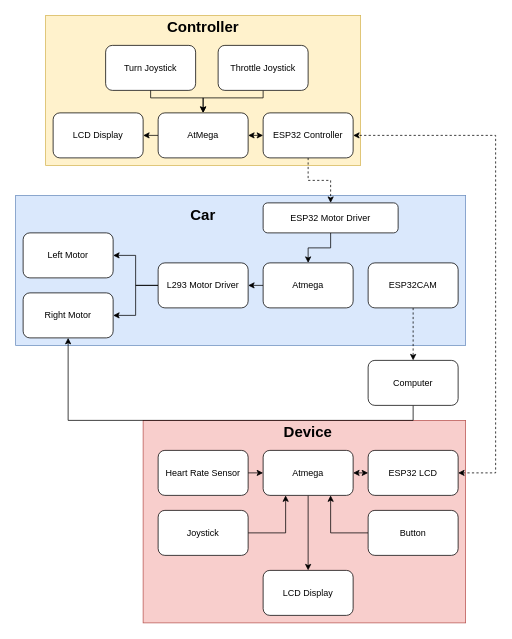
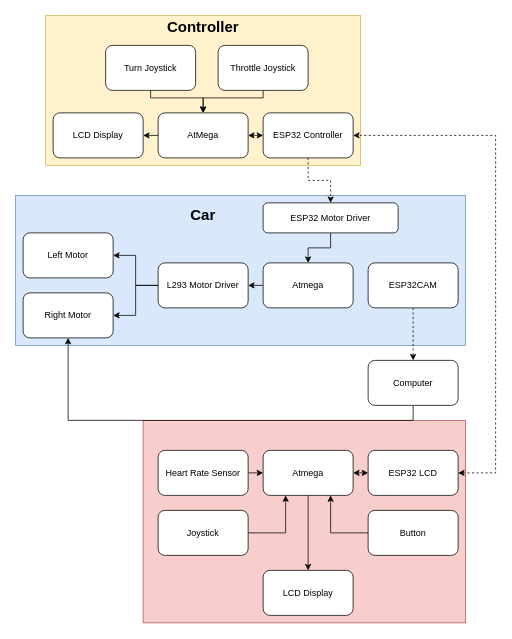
  <mxCell id="0" />
  <mxCell id="1" parent="0" />
  <mxCell id="2" value="" style="rounded=0;whiteSpace=wrap;html=1;fillColor=#f8cecc;strokeColor=#b85450;" vertex="1" parent="1"><mxGeometry x="190" y="560" width="430" height="270" as="geometry" /></mxCell>
  <mxCell id="3" value="" style="rounded=0;whiteSpace=wrap;html=1;fillColor=#dae8fc;strokeColor=#6c8ebf;" vertex="1" parent="1"><mxGeometry x="20" y="260" width="600" height="200" as="geometry" /></mxCell>
  <mxCell id="4" value="" style="rounded=0;whiteSpace=wrap;html=1;fillColor=#fff2cc;strokeColor=#d6b656;" vertex="1" parent="1"><mxGeometry x="60" y="20" width="420" height="200" as="geometry" /></mxCell>
  <mxCell id="5" style="edgeStyle=orthogonalEdgeStyle;rounded=0;orthogonalLoop=1;jettySize=auto;html=1;exitX=0.5;exitY=1;exitDx=0;exitDy=0;entryX=0.5;entryY=0;entryDx=0;entryDy=0;" edge="1" parent="1" source="6" target="21"><mxGeometry relative="1" as="geometry"><Array as="points"><mxPoint x="350" y="130" /><mxPoint x="270" y="130" /></Array></mxGeometry></mxCell>
  <mxCell id="6" value="Throttle Joystick" style="rounded=1;whiteSpace=wrap;html=1;" vertex="1" parent="1"><mxGeometry x="290" y="60" width="120" height="60" as="geometry" /></mxCell>
  <mxCell id="7" style="edgeStyle=orthogonalEdgeStyle;rounded=0;orthogonalLoop=1;jettySize=auto;html=1;entryX=0.5;entryY=0;entryDx=0;entryDy=0;dashed=1;" edge="1" parent="1" source="8" target="10"><mxGeometry relative="1" as="geometry" /></mxCell>
  <mxCell id="8" value="ESP32 Controller" style="rounded=1;whiteSpace=wrap;html=1;" vertex="1" parent="1"><mxGeometry x="350" y="150" width="120" height="60" as="geometry" /></mxCell>
  <mxCell id="9" style="edgeStyle=orthogonalEdgeStyle;rounded=0;orthogonalLoop=1;jettySize=auto;html=1;exitX=0.5;exitY=1;exitDx=0;exitDy=0;entryX=0.5;entryY=0;entryDx=0;entryDy=0;" edge="1" parent="1" source="10" target="12"><mxGeometry relative="1" as="geometry" /></mxCell>
  <mxCell id="10" value="ESP32 Motor Driver" style="rounded=1;whiteSpace=wrap;html=1;" vertex="1" parent="1"><mxGeometry x="350" y="270" width="180" height="40" as="geometry" /></mxCell>
  <mxCell id="11" style="edgeStyle=orthogonalEdgeStyle;rounded=0;orthogonalLoop=1;jettySize=auto;html=1;exitX=0;exitY=0.5;exitDx=0;exitDy=0;entryX=1;entryY=0.5;entryDx=0;entryDy=0;" edge="1" parent="1" source="12" target="15"><mxGeometry relative="1" as="geometry" /></mxCell>
  <mxCell id="12" value="Atmega" style="rounded=1;whiteSpace=wrap;html=1;" vertex="1" parent="1"><mxGeometry x="350" y="350" width="120" height="60" as="geometry" /></mxCell>
  <mxCell id="13" style="edgeStyle=orthogonalEdgeStyle;rounded=0;orthogonalLoop=1;jettySize=auto;html=1;exitX=0;exitY=0.5;exitDx=0;exitDy=0;entryX=1;entryY=0.5;entryDx=0;entryDy=0;" edge="1" parent="1" source="15" target="16"><mxGeometry relative="1" as="geometry"><mxPoint x="170" y="300" as="targetPoint" /><Array as="points"><mxPoint x="180" y="380" /><mxPoint x="180" y="340" /></Array></mxGeometry></mxCell>
  <mxCell id="14" style="edgeStyle=orthogonalEdgeStyle;rounded=0;orthogonalLoop=1;jettySize=auto;html=1;entryX=1;entryY=0.5;entryDx=0;entryDy=0;" edge="1" parent="1" source="15" target="17"><mxGeometry relative="1" as="geometry"><mxPoint x="180" y="390" as="targetPoint" /></mxGeometry></mxCell>
  <mxCell id="15" value="L293 Motor Driver" style="rounded=1;whiteSpace=wrap;html=1;" vertex="1" parent="1"><mxGeometry x="210" y="350" width="120" height="60" as="geometry" /></mxCell>
  <mxCell id="16" value="Left Motor" style="rounded=1;whiteSpace=wrap;html=1;" vertex="1" parent="1"><mxGeometry x="30" y="310" width="120" height="60" as="geometry" /></mxCell>
  <mxCell id="17" value="Right Motor" style="rounded=1;whiteSpace=wrap;html=1;" vertex="1" parent="1"><mxGeometry x="30" y="390" width="120" height="60" as="geometry" /></mxCell>
  <mxCell id="18" value="Turn Joystick" style="rounded=1;whiteSpace=wrap;html=1;" vertex="1" parent="1"><mxGeometry x="140" y="60" width="120" height="60" as="geometry" /></mxCell>
  <mxCell id="19" value="LCD Display" style="rounded=1;whiteSpace=wrap;html=1;" vertex="1" parent="1"><mxGeometry x="70" y="150" width="120" height="60" as="geometry" /></mxCell>
  <mxCell id="20" style="edgeStyle=orthogonalEdgeStyle;rounded=0;orthogonalLoop=1;jettySize=auto;html=1;exitX=0;exitY=0.5;exitDx=0;exitDy=0;entryX=1;entryY=0.5;entryDx=0;entryDy=0;" edge="1" parent="1" source="21" target="19"><mxGeometry relative="1" as="geometry" /></mxCell>
  <mxCell id="21" value="AtMega" style="rounded=1;whiteSpace=wrap;html=1;" vertex="1" parent="1"><mxGeometry x="210" y="150" width="120" height="60" as="geometry" /></mxCell>
  <mxCell id="22" style="edgeStyle=orthogonalEdgeStyle;rounded=0;orthogonalLoop=1;jettySize=auto;html=1;exitX=0.5;exitY=1;exitDx=0;exitDy=0;entryX=0.5;entryY=0;entryDx=0;entryDy=0;" edge="1" parent="1" source="18" target="21"><mxGeometry relative="1" as="geometry"><Array as="points"><mxPoint x="200" y="130" /><mxPoint x="270" y="130" /></Array></mxGeometry></mxCell>
  <mxCell id="23" style="edgeStyle=orthogonalEdgeStyle;rounded=0;orthogonalLoop=1;jettySize=auto;html=1;exitX=0.5;exitY=1;exitDx=0;exitDy=0;" edge="1" parent="1" source="24" target="17"><mxGeometry relative="1" as="geometry" /></mxCell>
  <mxCell id="24" value="Computer" style="rounded=1;whiteSpace=wrap;html=1;" vertex="1" parent="1"><mxGeometry x="490" y="480" width="120" height="60" as="geometry" /></mxCell>
  <mxCell id="25" value="&lt;font size=&quot;1&quot;&gt;&lt;b style=&quot;font-size: 20px;&quot;&gt;Controller&lt;/b&gt;&lt;/font&gt;" style="text;html=1;align=center;verticalAlign=middle;whiteSpace=wrap;rounded=0;" vertex="1" parent="1"><mxGeometry x="240" y="20" width="60" height="30" as="geometry" /></mxCell>
  <mxCell id="26" value="&lt;font style=&quot;font-size: 20px;&quot;&gt;&lt;b&gt;Car&lt;/b&gt;&lt;/font&gt;" style="text;html=1;align=center;verticalAlign=middle;whiteSpace=wrap;rounded=0;" vertex="1" parent="1"><mxGeometry x="240" y="270" width="60" height="30" as="geometry" /></mxCell>
  <mxCell id="27" style="edgeStyle=orthogonalEdgeStyle;rounded=0;orthogonalLoop=1;jettySize=auto;html=1;exitX=0.5;exitY=1;exitDx=0;exitDy=0;entryX=0.5;entryY=0;entryDx=0;entryDy=0;dashed=1;" edge="1" parent="1" source="28" target="24"><mxGeometry relative="1" as="geometry" /></mxCell>
  <mxCell id="28" value="ESP32CAM" style="rounded=1;whiteSpace=wrap;html=1;" vertex="1" parent="1"><mxGeometry x="490" y="350" width="120" height="60" as="geometry" /></mxCell>
  <mxCell id="29" style="edgeStyle=orthogonalEdgeStyle;rounded=0;orthogonalLoop=1;jettySize=auto;html=1;exitX=0.5;exitY=1;exitDx=0;exitDy=0;entryX=0.5;entryY=0;entryDx=0;entryDy=0;" edge="1" parent="1" source="30" target="34"><mxGeometry relative="1" as="geometry" /></mxCell>
  <mxCell id="30" value="Atmega" style="rounded=1;whiteSpace=wrap;html=1;" vertex="1" parent="1"><mxGeometry x="350" y="600" width="120" height="60" as="geometry" /></mxCell>
  <mxCell id="31" value="ESP32 LCD" style="rounded=1;whiteSpace=wrap;html=1;" vertex="1" parent="1"><mxGeometry x="490" y="600" width="120" height="60" as="geometry" /></mxCell>
  <mxCell id="32" style="edgeStyle=orthogonalEdgeStyle;rounded=0;orthogonalLoop=1;jettySize=auto;html=1;exitX=1;exitY=0.5;exitDx=0;exitDy=0;entryX=0;entryY=0.5;entryDx=0;entryDy=0;" edge="1" parent="1" source="33" target="30"><mxGeometry relative="1" as="geometry" /></mxCell>
  <mxCell id="33" value="Heart Rate Sensor" style="rounded=1;whiteSpace=wrap;html=1;" vertex="1" parent="1"><mxGeometry x="210" y="600" width="120" height="60" as="geometry" /></mxCell>
  <mxCell id="34" value="LCD Display" style="rounded=1;whiteSpace=wrap;html=1;" vertex="1" parent="1"><mxGeometry x="350" y="760" width="120" height="60" as="geometry" /></mxCell>
  <mxCell id="35" value="" style="endArrow=classic;startArrow=classic;html=1;rounded=0;entryX=1;entryY=0.5;entryDx=0;entryDy=0;dashed=1;exitX=1;exitY=0.5;exitDx=0;exitDy=0;" edge="1" parent="1" source="31" target="8"><mxGeometry width="50" height="50" relative="1" as="geometry"><mxPoint x="630" y="580" as="sourcePoint" /><mxPoint x="610" y="155" as="targetPoint" /><Array as="points"><mxPoint x="660" y="630" /><mxPoint x="660" y="180" /><mxPoint x="500" y="180" /></Array></mxGeometry></mxCell>
  <mxCell id="36" value="" style="endArrow=classic;startArrow=classic;html=1;rounded=0;entryX=0;entryY=0.5;entryDx=0;entryDy=0;exitX=1;exitY=0.5;exitDx=0;exitDy=0;" edge="1" parent="1" source="21" target="8"><mxGeometry width="50" height="50" relative="1" as="geometry"><mxPoint x="310" y="205" as="sourcePoint" /><mxPoint x="360" y="155" as="targetPoint" /></mxGeometry></mxCell>
- <mxCell id="37" value="&lt;font style=&quot;font-size: 20px;&quot;&gt;&lt;b&gt;Device&lt;/b&gt;&lt;/font&gt;" style="text;html=1;align=center;verticalAlign=middle;whiteSpace=wrap;rounded=0;" vertex="1" parent="1"><mxGeometry x="380" y="560" width="60" height="30" as="geometry" /></mxCell>
  <mxCell id="38" style="edgeStyle=orthogonalEdgeStyle;rounded=0;orthogonalLoop=1;jettySize=auto;html=1;exitX=1;exitY=0.5;exitDx=0;exitDy=0;entryX=0.25;entryY=1;entryDx=0;entryDy=0;" edge="1" parent="1" source="39" target="30"><mxGeometry relative="1" as="geometry" /></mxCell>
  <mxCell id="39" value="Joystick" style="rounded=1;whiteSpace=wrap;html=1;" vertex="1" parent="1"><mxGeometry x="210" y="680" width="120" height="60" as="geometry" /></mxCell>
  <mxCell id="40" style="edgeStyle=orthogonalEdgeStyle;rounded=0;orthogonalLoop=1;jettySize=auto;html=1;exitX=0;exitY=0.5;exitDx=0;exitDy=0;entryX=0.75;entryY=1;entryDx=0;entryDy=0;" edge="1" parent="1" source="41" target="30"><mxGeometry relative="1" as="geometry" /></mxCell>
  <mxCell id="41" value="Button" style="rounded=1;whiteSpace=wrap;html=1;" vertex="1" parent="1"><mxGeometry x="490" y="680" width="120" height="60" as="geometry" /></mxCell>
  <mxCell id="42" value="" style="endArrow=classic;startArrow=classic;html=1;rounded=0;entryX=0;entryY=0.5;entryDx=0;entryDy=0;exitX=1;exitY=0.5;exitDx=0;exitDy=0;" edge="1" parent="1" source="30" target="31"><mxGeometry width="50" height="50" relative="1" as="geometry"><mxPoint x="450" y="655" as="sourcePoint" /><mxPoint x="500" y="605" as="targetPoint" /></mxGeometry></mxCell>
